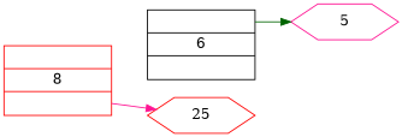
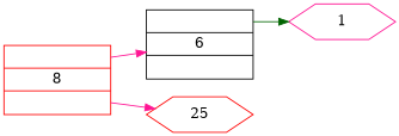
  digraph {
    rankdir=LR
    splines=line
    node [color=red shape=record]
    edge [color=deeppink style=solid tailport=C0]
    n1 [height=0.5 label="<C0>|8|<C1>" width=1.5]
    n2 [color=black height=0.5 label="<C0>|6|<C1>" width=1.5]
    n3 [height=0.5 label=25 shape=hexagon width=1.5]
-   n4 [color=deeppink height=0.5 label=5 shape=hexagon width=1.5]
+   n4 [color=deeppink height=0.5 label=1 shape=hexagon width=1.5]
+   n1 -> n2
    n1 -> n3 [tailport=C1]
    n2 -> n4 [color=darkgreen]
  }
